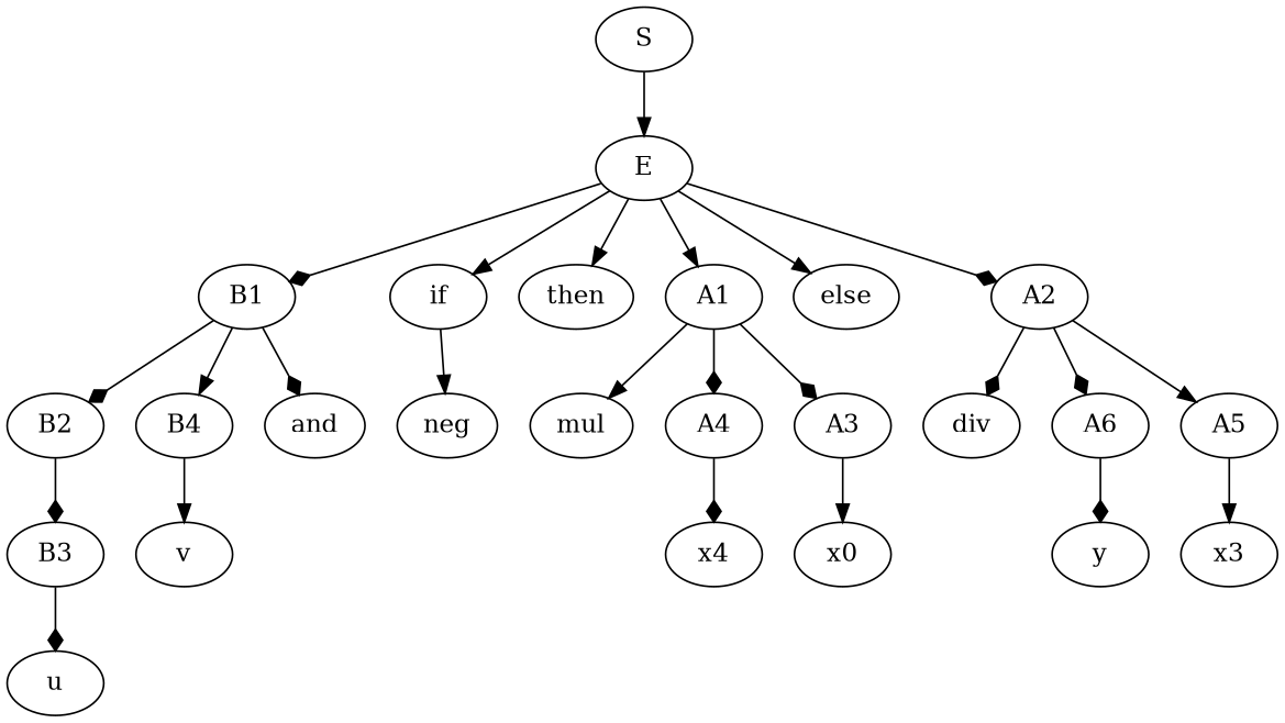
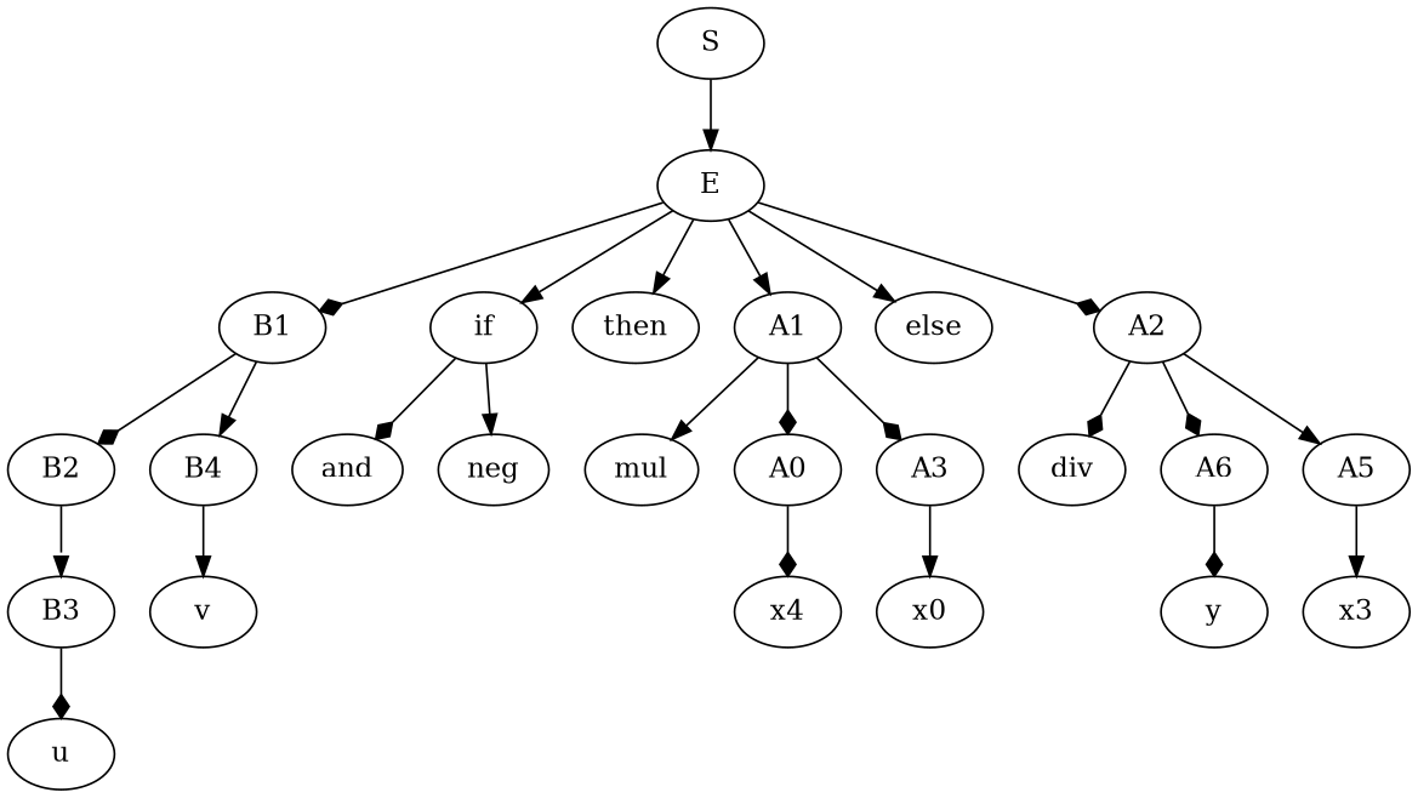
  digraph {
    ordering=in
    node [texlbl="$\langle A \rangle$"]
    edge [arrowhead=normal]
    S [texlbl="$\langle S \rangle$"]
    E [texlbl="$\langle E \rangle$"]
    if [texlbl=if]
    B1 [texlbl="$\langle B \rangle$"]
    then [texlbl=then]
    A1
    else [texlbl=else]
    A2
    neg [texlbl="$\neg$"]
    B2 [texlbl="$\langle B \rangle$"]
    and [texlbl="$\wedge$"]
    B4 [texlbl="$\langle B \rangle$"]
    A3
    mul [texlbl="$\cdot$"]
-   A4
+   A4 [label=A0]
    A5
    div [texlbl="$/$"]
    A6
    B3 [texlbl="$\langle B \rangle$"]
    v [texlbl="$v$"]
    u [texlbl="$u$"]
    n22 [label=x0 texlbl="$x$"]
    n23 [label=x4 texlbl="$x$"]
    x3 [texlbl="$x$"]
    y [texlbl="$y$"]
    S -> E
    E -> if
    E -> B1 [arrowhead=diamond]
    E -> then
    E -> A1
    E -> else
    E -> A2 [arrowhead=diamond]
    if -> neg
    B1 -> B2 [arrowhead=diamond]
-   B1 -> and [arrowhead=diamond]
+   if -> and [arrowhead=diamond]
    B1 -> B4
    A1 -> A3 [arrowhead=diamond]
    A1 -> mul
    A1 -> A4 [arrowhead=diamond]
    A2 -> A5
    A2 -> div [arrowhead=diamond]
    A2 -> A6 [arrowhead=diamond]
-   B2 -> B3 [arrowhead=diamond]
+   B2 -> B3
    B4 -> v
    A3 -> n22
    A4 -> n23 [arrowhead=diamond]
    A5 -> x3
    A6 -> y [arrowhead=diamond]
    B3 -> u [arrowhead=diamond]
  }
